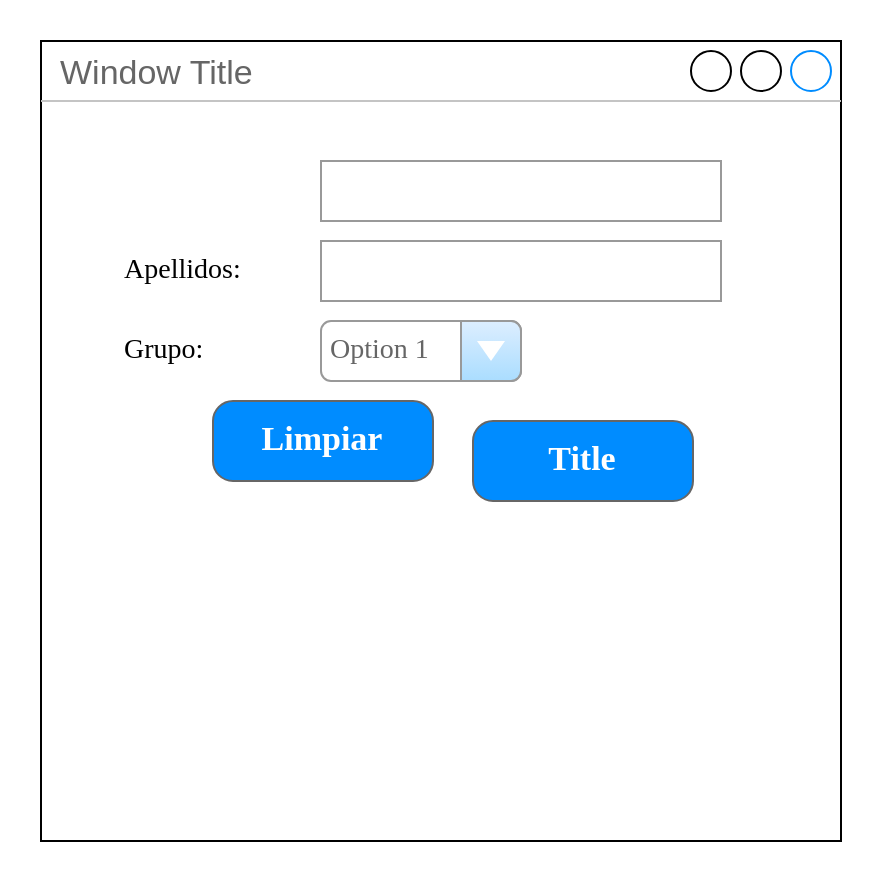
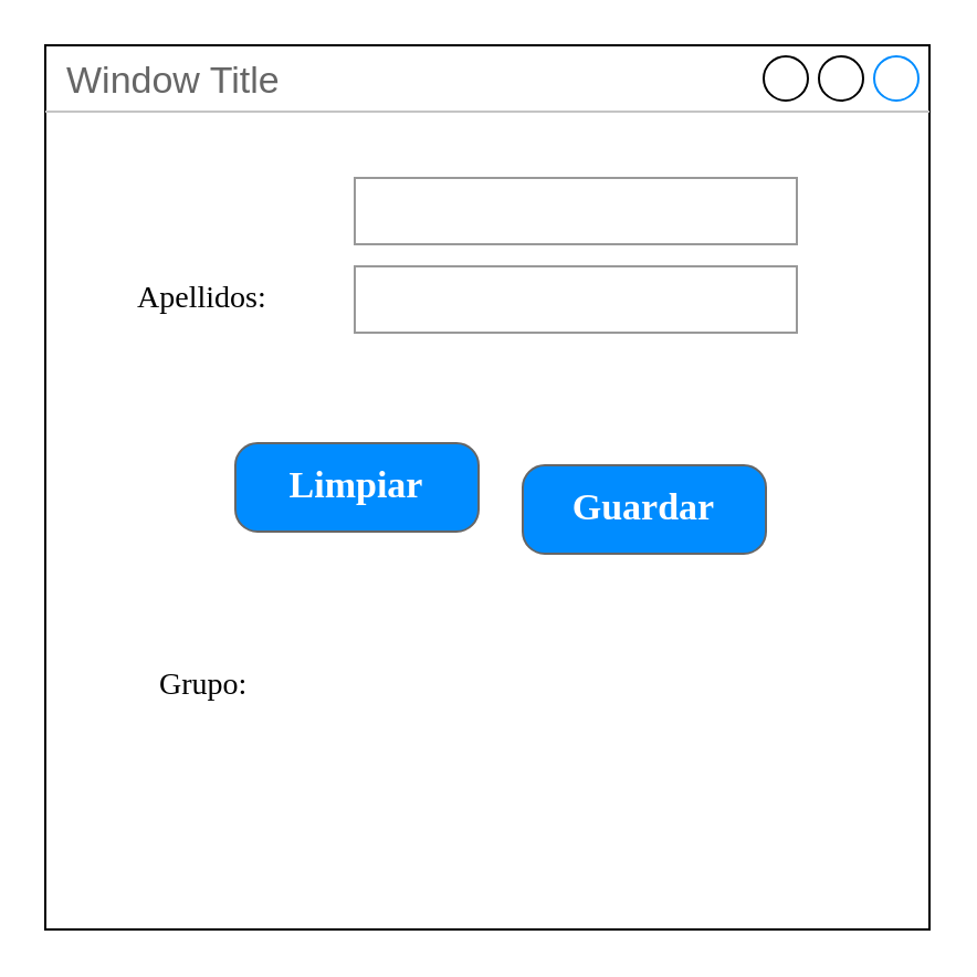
  <mxCell id="0" />
  <mxCell id="1" parent="0" />
  <mxCell id="2" value="Window Title" style="strokeWidth=1;shadow=0;dashed=0;align=center;html=1;shape=mxgraph.mockup.containers.window;align=left;verticalAlign=top;spacingLeft=8;strokeColor2=#008cff;strokeColor3=#c4c4c4;fontColor=#666666;mainText=;fontSize=17;labelBackgroundColor=none;" vertex="1" parent="1"><mxGeometry y="20" width="400" height="400" as="geometry" x="20" /></mxCell>
  <mxCell id="3" value="Apellidos:" style="text;html=1;strokeColor=none;fillColor=none;align=left;verticalAlign=middle;whiteSpace=wrap;rounded=0;fontFamily=Tahoma;fontSize=14;" vertex="1" parent="1"><mxGeometry x="60" y="120" width="80" height="30" as="geometry" /></mxCell>
- <mxCell id="4" value="Grupo:" style="text;html=1;strokeColor=none;fillColor=none;align=left;verticalAlign=middle;whiteSpace=wrap;rounded=0;fontFamily=Tahoma;fontSize=14;" vertex="1" parent="1"><mxGeometry x="60" y="160" width="80" height="30" as="geometry" /></mxCell>
- <mxCell id="5" value="Option 1" style="strokeWidth=1;shadow=0;dashed=0;align=center;html=1;shape=mxgraph.mockup.forms.comboBox;strokeColor=#999999;fillColor=#ddeeff;align=left;fillColor2=#aaddff;mainText=;fontColor=#666666;fontSize=14;spacingLeft=3;fontFamily=Tahoma;" vertex="1" parent="1"><mxGeometry x="160" y="160" width="100" height="30" as="geometry" /></mxCell>
+ <mxCell id="4" value="Grupo:" style="text;html=1;strokeColor=none;fillColor=none;align=left;verticalAlign=middle;whiteSpace=wrap;rounded=0;fontFamily=Tahoma;fontSize=14;" vertex="1" parent="1"><mxGeometry x="70" y="295" width="80" height="30" as="geometry" /></mxCell>
  <mxCell id="6" value="" style="strokeWidth=1;shadow=0;dashed=0;align=center;html=1;shape=mxgraph.mockup.forms.pwField;strokeColor=#999999;mainText=;align=left;fontColor=#666666;fontSize=14;spacingLeft=3;fontFamily=Tahoma;" vertex="1" parent="1"><mxGeometry x="160" y="80" width="200" height="30" as="geometry" /></mxCell>
  <mxCell id="7" value="" style="strokeWidth=1;shadow=0;dashed=0;align=center;html=1;shape=mxgraph.mockup.forms.pwField;strokeColor=#999999;mainText=;align=left;fontColor=#666666;fontSize=14;spacingLeft=3;fontFamily=Tahoma;" vertex="1" parent="1"><mxGeometry x="160" y="120" width="200" height="30" as="geometry" /></mxCell>
  <mxCell id="8" value="Limpiar" style="strokeWidth=1;shadow=0;dashed=0;align=center;html=1;shape=mxgraph.mockup.buttons.button;strokeColor=#666666;fontColor=#ffffff;mainText=;buttonStyle=round;fontSize=17;fontStyle=1;fillColor=#008cff;whiteSpace=wrap;fontFamily=Tahoma;" vertex="1" parent="1"><mxGeometry x="106" y="200" width="110" height="40" as="geometry" /></mxCell>
- <mxCell id="9" value="Title" style="strokeWidth=1;shadow=0;dashed=0;align=center;html=1;shape=mxgraph.mockup.buttons.button;strokeColor=#666666;fontColor=#ffffff;mainText=;buttonStyle=round;fontSize=17;fontStyle=1;fillColor=#008cff;whiteSpace=wrap;fontFamily=Tahoma;" vertex="1" parent="1"><mxGeometry x="236" y="210" width="110" height="40" as="geometry" /></mxCell>
+ <mxCell id="9" value="Guardar" style="strokeWidth=1;shadow=0;dashed=0;align=center;html=1;shape=mxgraph.mockup.buttons.button;strokeColor=#666666;fontColor=#ffffff;mainText=;buttonStyle=round;fontSize=17;fontStyle=1;fillColor=#008cff;whiteSpace=wrap;fontFamily=Tahoma;" vertex="1" parent="1"><mxGeometry x="236" y="210" width="110" height="40" as="geometry" /></mxCell>
